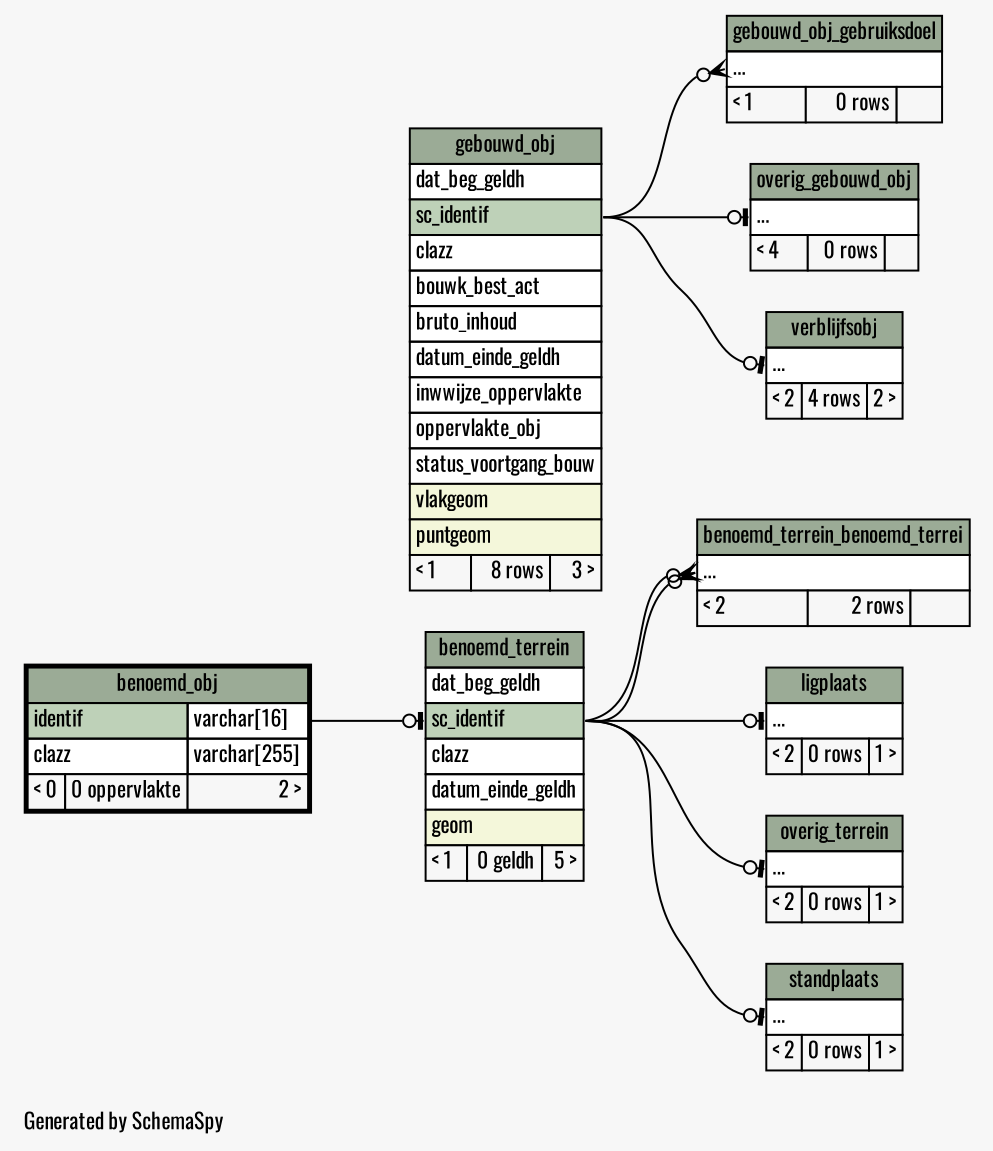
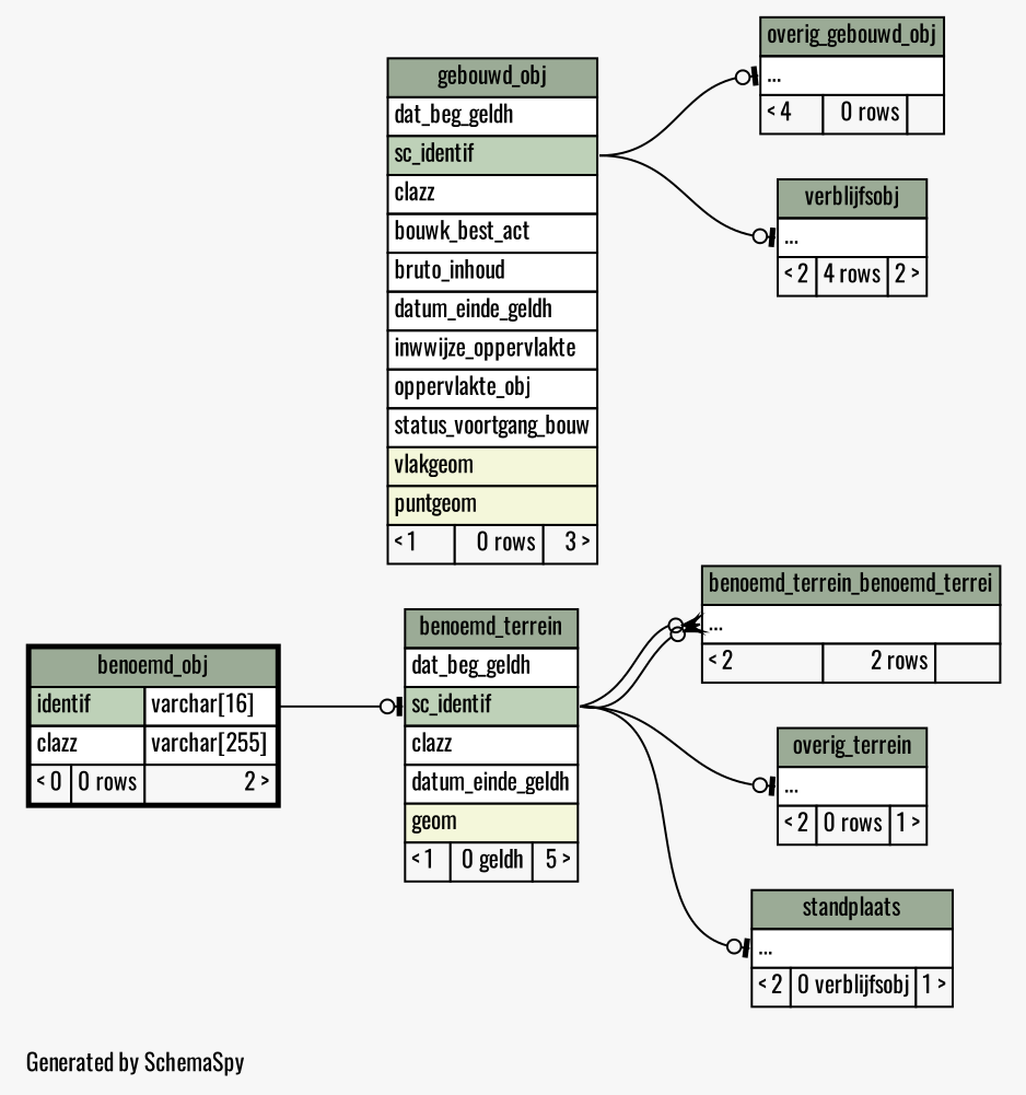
  digraph {
    bgcolor="#f7f7f7"
    fontname=Oswald
    fontsize=11
    label="\nGenerated by SchemaSpy"
    labeljust=l
    nodesep=0.18
    rankdir=RL
    ranksep=0.46
    node [fontname=Oswald fontsize=11 shape=plaintext]
    edge [arrowhead=none arrowsize=0.8 arrowtail=teeodot dir=back fontname=Oswald headport="sc_identif:e" tailport="elipses:w"]
    n1 [label=<     <TABLE BORDER="0" CELLBORDER="1" CELLSPACING="0" BGCOLOR="#ffffff">       <TR><TD COLSPAN="3" BGCOLOR="#9bab96" ALIGN="CENTER">benoemd_terrein</TD></TR>       <TR><TD PORT="dat_beg_geldh" COLSPAN="3" ALIGN="LEFT">dat_beg_geldh</TD></TR>       <TR><TD PORT="sc_identif" COLSPAN="3" BGCOLOR="#bed1b8" ALIGN="LEFT">sc_identif</TD></TR>       <TR><TD PORT="clazz" COLSPAN="3" ALIGN="LEFT">clazz</TD></TR>       <TR><TD PORT="datum_einde_geldh" COLSPAN="3" ALIGN="LEFT">datum_einde_geldh</TD></TR>       <TR><TD PORT="geom" COLSPAN="3" BGCOLOR="#f4f7da" ALIGN="LEFT">geom</TD></TR>       <TR><TD ALIGN="LEFT" BGCOLOR="#f7f7f7">&lt; 1</TD><TD ALIGN="RIGHT" BGCOLOR="#f7f7f7">0 geldh</TD><TD ALIGN="RIGHT" BGCOLOR="#f7f7f7">5 &gt;</TD></TR>     </TABLE>>]
-   n2 [label=<     <TABLE BORDER="2" CELLBORDER="1" CELLSPACING="0" BGCOLOR="#ffffff">       <TR><TD COLSPAN="3" BGCOLOR="#9bab96" ALIGN="CENTER">benoemd_obj</TD></TR>       <TR><TD PORT="identif" COLSPAN="2" BGCOLOR="#bed1b8" ALIGN="LEFT">identif</TD><TD PORT="identif.type" ALIGN="LEFT">varchar[16]</TD></TR>       <TR><TD PORT="clazz" COLSPAN="2" ALIGN="LEFT">clazz</TD><TD PORT="clazz.type" ALIGN="LEFT">varchar[255]</TD></TR>       <TR><TD ALIGN="LEFT" BGCOLOR="#f7f7f7">&lt; 0</TD><TD ALIGN="RIGHT" BGCOLOR="#f7f7f7">0 oppervlakte</TD><TD ALIGN="RIGHT" BGCOLOR="#f7f7f7">2 &gt;</TD></TR>     </TABLE>>]
+   n2 [label=<     <TABLE BORDER="2" CELLBORDER="1" CELLSPACING="0" BGCOLOR="#ffffff">       <TR><TD COLSPAN="3" BGCOLOR="#9bab96" ALIGN="CENTER">benoemd_obj</TD></TR>       <TR><TD PORT="identif" COLSPAN="2" BGCOLOR="#bed1b8" ALIGN="LEFT">identif</TD><TD PORT="identif.type" ALIGN="LEFT">varchar[16]</TD></TR>       <TR><TD PORT="clazz" COLSPAN="2" ALIGN="LEFT">clazz</TD><TD PORT="clazz.type" ALIGN="LEFT">varchar[255]</TD></TR>       <TR><TD ALIGN="LEFT" BGCOLOR="#f7f7f7">&lt; 0</TD><TD ALIGN="RIGHT" BGCOLOR="#f7f7f7">0 rows</TD><TD ALIGN="RIGHT" BGCOLOR="#f7f7f7">2 &gt;</TD></TR>     </TABLE>>]
    n3 [label=<     <TABLE BORDER="0" CELLBORDER="1" CELLSPACING="0" BGCOLOR="#ffffff">       <TR><TD COLSPAN="3" BGCOLOR="#9bab96" ALIGN="CENTER">benoemd_terrein_benoemd_terrei</TD></TR>       <TR><TD PORT="elipses" COLSPAN="3" ALIGN="LEFT">...</TD></TR>       <TR><TD ALIGN="LEFT" BGCOLOR="#f7f7f7">&lt; 2</TD><TD ALIGN="RIGHT" BGCOLOR="#f7f7f7">2 rows</TD><TD ALIGN="RIGHT" BGCOLOR="#f7f7f7">  </TD></TR>     </TABLE>>]
-   n4 [label=<     <TABLE BORDER="0" CELLBORDER="1" CELLSPACING="0" BGCOLOR="#ffffff">       <TR><TD COLSPAN="3" BGCOLOR="#9bab96" ALIGN="CENTER">gebouwd_obj</TD></TR>       <TR><TD PORT="dat_beg_geldh" COLSPAN="3" ALIGN="LEFT">dat_beg_geldh</TD></TR>       <TR><TD PORT="sc_identif" COLSPAN="3" BGCOLOR="#bed1b8" ALIGN="LEFT">sc_identif</TD></TR>       <TR><TD PORT="clazz" COLSPAN="3" ALIGN="LEFT">clazz</TD></TR>       <TR><TD PORT="bouwk_best_act" COLSPAN="3" ALIGN="LEFT">bouwk_best_act</TD></TR>       <TR><TD PORT="bruto_inhoud" COLSPAN="3" ALIGN="LEFT">bruto_inhoud</TD></TR>       <TR><TD PORT="datum_einde_geldh" COLSPAN="3" ALIGN="LEFT">datum_einde_geldh</TD></TR>       <TR><TD PORT="inwwijze_oppervlakte" COLSPAN="3" ALIGN="LEFT">inwwijze_oppervlakte</TD></TR>       <TR><TD PORT="oppervlakte_obj" COLSPAN="3" ALIGN="LEFT">oppervlakte_obj</TD></TR>       <TR><TD PORT="status_voortgang_bouw" COLSPAN="3" ALIGN="LEFT">status_voortgang_bouw</TD></TR>       <TR><TD PORT="vlakgeom" COLSPAN="3" BGCOLOR="#f4f7da" ALIGN="LEFT">vlakgeom</TD></TR>       <TR><TD PORT="puntgeom" COLSPAN="3" BGCOLOR="#f4f7da" ALIGN="LEFT">puntgeom</TD></TR>       <TR><TD ALIGN="LEFT" BGCOLOR="#f7f7f7">&lt; 1</TD><TD ALIGN="RIGHT" BGCOLOR="#f7f7f7">8 rows</TD><TD ALIGN="RIGHT" BGCOLOR="#f7f7f7">3 &gt;</TD></TR>     </TABLE>>]
-   n5 [label=<     <TABLE BORDER="0" CELLBORDER="1" CELLSPACING="0" BGCOLOR="#ffffff">       <TR><TD COLSPAN="3" BGCOLOR="#9bab96" ALIGN="CENTER">gebouwd_obj_gebruiksdoel</TD></TR>       <TR><TD PORT="elipses" COLSPAN="3" ALIGN="LEFT">...</TD></TR>       <TR><TD ALIGN="LEFT" BGCOLOR="#f7f7f7">&lt; 1</TD><TD ALIGN="RIGHT" BGCOLOR="#f7f7f7">0 rows</TD><TD ALIGN="RIGHT" BGCOLOR="#f7f7f7">  </TD></TR>     </TABLE>>]
-   n6 [label=<     <TABLE BORDER="0" CELLBORDER="1" CELLSPACING="0" BGCOLOR="#ffffff">       <TR><TD COLSPAN="3" BGCOLOR="#9bab96" ALIGN="CENTER">ligplaats</TD></TR>       <TR><TD PORT="elipses" COLSPAN="3" ALIGN="LEFT">...</TD></TR>       <TR><TD ALIGN="LEFT" BGCOLOR="#f7f7f7">&lt; 2</TD><TD ALIGN="RIGHT" BGCOLOR="#f7f7f7">0 rows</TD><TD ALIGN="RIGHT" BGCOLOR="#f7f7f7">1 &gt;</TD></TR>     </TABLE>>]
+   n4 [label=<     <TABLE BORDER="0" CELLBORDER="1" CELLSPACING="0" BGCOLOR="#ffffff">       <TR><TD COLSPAN="3" BGCOLOR="#9bab96" ALIGN="CENTER">gebouwd_obj</TD></TR>       <TR><TD PORT="dat_beg_geldh" COLSPAN="3" ALIGN="LEFT">dat_beg_geldh</TD></TR>       <TR><TD PORT="sc_identif" COLSPAN="3" BGCOLOR="#bed1b8" ALIGN="LEFT">sc_identif</TD></TR>       <TR><TD PORT="clazz" COLSPAN="3" ALIGN="LEFT">clazz</TD></TR>       <TR><TD PORT="bouwk_best_act" COLSPAN="3" ALIGN="LEFT">bouwk_best_act</TD></TR>       <TR><TD PORT="bruto_inhoud" COLSPAN="3" ALIGN="LEFT">bruto_inhoud</TD></TR>       <TR><TD PORT="datum_einde_geldh" COLSPAN="3" ALIGN="LEFT">datum_einde_geldh</TD></TR>       <TR><TD PORT="inwwijze_oppervlakte" COLSPAN="3" ALIGN="LEFT">inwwijze_oppervlakte</TD></TR>       <TR><TD PORT="oppervlakte_obj" COLSPAN="3" ALIGN="LEFT">oppervlakte_obj</TD></TR>       <TR><TD PORT="status_voortgang_bouw" COLSPAN="3" ALIGN="LEFT">status_voortgang_bouw</TD></TR>       <TR><TD PORT="vlakgeom" COLSPAN="3" BGCOLOR="#f4f7da" ALIGN="LEFT">vlakgeom</TD></TR>       <TR><TD PORT="puntgeom" COLSPAN="3" BGCOLOR="#f4f7da" ALIGN="LEFT">puntgeom</TD></TR>       <TR><TD ALIGN="LEFT" BGCOLOR="#f7f7f7">&lt; 1</TD><TD ALIGN="RIGHT" BGCOLOR="#f7f7f7">0 rows</TD><TD ALIGN="RIGHT" BGCOLOR="#f7f7f7">3 &gt;</TD></TR>     </TABLE>>]
    n7 [label=<     <TABLE BORDER="0" CELLBORDER="1" CELLSPACING="0" BGCOLOR="#ffffff">       <TR><TD COLSPAN="3" BGCOLOR="#9bab96" ALIGN="CENTER">overig_gebouwd_obj</TD></TR>       <TR><TD PORT="elipses" COLSPAN="3" ALIGN="LEFT">...</TD></TR>       <TR><TD ALIGN="LEFT" BGCOLOR="#f7f7f7">&lt; 4</TD><TD ALIGN="RIGHT" BGCOLOR="#f7f7f7">0 rows</TD><TD ALIGN="RIGHT" BGCOLOR="#f7f7f7">  </TD></TR>     </TABLE>>]
    n8 [label=<     <TABLE BORDER="0" CELLBORDER="1" CELLSPACING="0" BGCOLOR="#ffffff">       <TR><TD COLSPAN="3" BGCOLOR="#9bab96" ALIGN="CENTER">overig_terrein</TD></TR>       <TR><TD PORT="elipses" COLSPAN="3" ALIGN="LEFT">...</TD></TR>       <TR><TD ALIGN="LEFT" BGCOLOR="#f7f7f7">&lt; 2</TD><TD ALIGN="RIGHT" BGCOLOR="#f7f7f7">0 rows</TD><TD ALIGN="RIGHT" BGCOLOR="#f7f7f7">1 &gt;</TD></TR>     </TABLE>>]
-   n9 [label=<     <TABLE BORDER="0" CELLBORDER="1" CELLSPACING="0" BGCOLOR="#ffffff">       <TR><TD COLSPAN="3" BGCOLOR="#9bab96" ALIGN="CENTER">standplaats</TD></TR>       <TR><TD PORT="elipses" COLSPAN="3" ALIGN="LEFT">...</TD></TR>       <TR><TD ALIGN="LEFT" BGCOLOR="#f7f7f7">&lt; 2</TD><TD ALIGN="RIGHT" BGCOLOR="#f7f7f7">0 rows</TD><TD ALIGN="RIGHT" BGCOLOR="#f7f7f7">1 &gt;</TD></TR>     </TABLE>>]
+   n9 [label=<     <TABLE BORDER="0" CELLBORDER="1" CELLSPACING="0" BGCOLOR="#ffffff">       <TR><TD COLSPAN="3" BGCOLOR="#9bab96" ALIGN="CENTER">standplaats</TD></TR>       <TR><TD PORT="elipses" COLSPAN="3" ALIGN="LEFT">...</TD></TR>       <TR><TD ALIGN="LEFT" BGCOLOR="#f7f7f7">&lt; 2</TD><TD ALIGN="RIGHT" BGCOLOR="#f7f7f7">0 verblijfsobj</TD><TD ALIGN="RIGHT" BGCOLOR="#f7f7f7">1 &gt;</TD></TR>     </TABLE>>]
    n10 [label=<     <TABLE BORDER="0" CELLBORDER="1" CELLSPACING="0" BGCOLOR="#ffffff">       <TR><TD COLSPAN="3" BGCOLOR="#9bab96" ALIGN="CENTER">verblijfsobj</TD></TR>       <TR><TD PORT="elipses" COLSPAN="3" ALIGN="LEFT">...</TD></TR>       <TR><TD ALIGN="LEFT" BGCOLOR="#f7f7f7">&lt; 2</TD><TD ALIGN="RIGHT" BGCOLOR="#f7f7f7">4 rows</TD><TD ALIGN="RIGHT" BGCOLOR="#f7f7f7">2 &gt;</TD></TR>     </TABLE>>]
    n1 -> n2 [headport="identif.type:e" tailport="sc_identif:w"]
    n3 -> n1 [arrowtail=crowodot]
    n3 -> n1 [arrowtail=crowodot]
-   n5 -> n4 [arrowtail=crowodot]
-   n6 -> n1
    n7 -> n4
    n8 -> n1
    n9 -> n1
    n10 -> n4
  }
